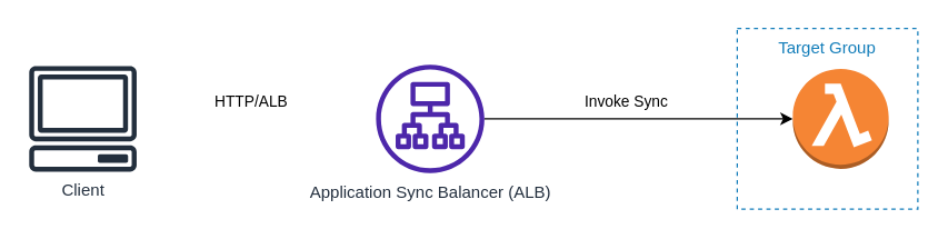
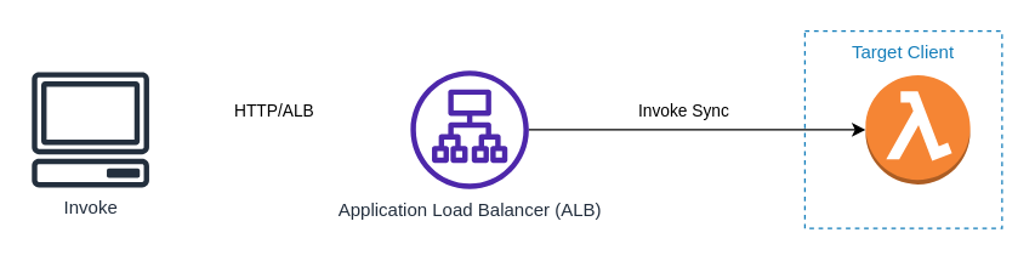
  <mxCell id="0" />
  <mxCell id="1" parent="0" />
- <mxCell id="2" value="Client" style="sketch=0;outlineConnect=0;fontColor=#232F3E;gradientColor=none;fillColor=#232F3D;strokeColor=none;dashed=0;verticalLabelPosition=bottom;verticalAlign=top;align=center;html=1;fontSize=12;fontStyle=0;aspect=fixed;pointerEvents=1;shape=mxgraph.aws4.client;" vertex="1" parent="1"><mxGeometry x="20" y="47" width="78" height="76" as="geometry" /></mxCell>
+ <mxCell id="2" value="Invoke" style="sketch=0;outlineConnect=0;fontColor=#232F3E;gradientColor=none;fillColor=#232F3D;strokeColor=none;dashed=0;verticalLabelPosition=bottom;verticalAlign=top;align=center;html=1;fontSize=12;fontStyle=0;aspect=fixed;pointerEvents=1;shape=mxgraph.aws4.client;" vertex="1" parent="1"><mxGeometry x="20" y="47" width="78" height="76" as="geometry" /></mxCell>
  <mxCell id="3" style="edgeStyle=orthogonalEdgeStyle;rounded=0;orthogonalLoop=1;jettySize=auto;html=1;entryX=0;entryY=0.5;entryDx=0;entryDy=0;entryPerimeter=0;" edge="1" parent="1" source="4" target="5"><mxGeometry relative="1" as="geometry" /></mxCell>
- <mxCell id="4" value="Application Sync Balancer (ALB)" style="sketch=0;outlineConnect=0;fontColor=#232F3E;gradientColor=none;fillColor=#4D27AA;strokeColor=none;dashed=0;verticalLabelPosition=bottom;verticalAlign=top;align=center;html=1;fontSize=12;fontStyle=0;aspect=fixed;pointerEvents=1;shape=mxgraph.aws4.application_load_balancer;" vertex="1" parent="1"><mxGeometry x="270" y="46" width="78" height="78" as="geometry" /></mxCell>
+ <mxCell id="4" value="Application Load Balancer (ALB)" style="sketch=0;outlineConnect=0;fontColor=#232F3E;gradientColor=none;fillColor=#4D27AA;strokeColor=none;dashed=0;verticalLabelPosition=bottom;verticalAlign=top;align=center;html=1;fontSize=12;fontStyle=0;aspect=fixed;pointerEvents=1;shape=mxgraph.aws4.application_load_balancer;" vertex="1" parent="1"><mxGeometry x="270" y="46" width="78" height="78" as="geometry" /></mxCell>
  <mxCell id="5" value="" style="outlineConnect=0;dashed=0;verticalLabelPosition=bottom;verticalAlign=top;align=center;html=1;shape=mxgraph.aws3.lambda_function;fillColor=#F58534;gradientColor=none;" vertex="1" parent="1"><mxGeometry x="570" y="49" width="69" height="72" as="geometry" /></mxCell>
  <mxCell id="6" value="&lt;span style=&quot;font-size: 11px; background-color: rgb(255, 255, 255);&quot;&gt;HTTP/ALB&lt;br&gt;&lt;/span&gt;" style="text;html=1;align=center;verticalAlign=middle;resizable=0;points=[];autosize=1;strokeColor=none;fillColor=none;" vertex="1" parent="1"><mxGeometry x="135" y="58" width="90" height="30" as="geometry" /></mxCell>
  <mxCell id="7" value="&lt;span style=&quot;font-size: 11px; background-color: rgb(255, 255, 255);&quot;&gt;Invoke Sync&lt;br&gt;&lt;/span&gt;" style="text;html=1;align=center;verticalAlign=middle;resizable=0;points=[];autosize=1;strokeColor=none;fillColor=none;" vertex="1" parent="1"><mxGeometry x="410" y="58" width="80" height="30" as="geometry" /></mxCell>
- <mxCell id="8" value="Target Group" style="fillColor=none;strokeColor=#147EBA;dashed=1;verticalAlign=top;fontStyle=0;fontColor=#147EBA;" vertex="1" parent="1"><mxGeometry x="530" y="20" width="130" height="130" as="geometry" /></mxCell>
+ <mxCell id="8" value="Target Client" style="fillColor=none;strokeColor=#147EBA;dashed=1;verticalAlign=top;fontStyle=0;fontColor=#147EBA;" vertex="1" parent="1"><mxGeometry x="530" y="20" width="130" height="130" as="geometry" /></mxCell>
